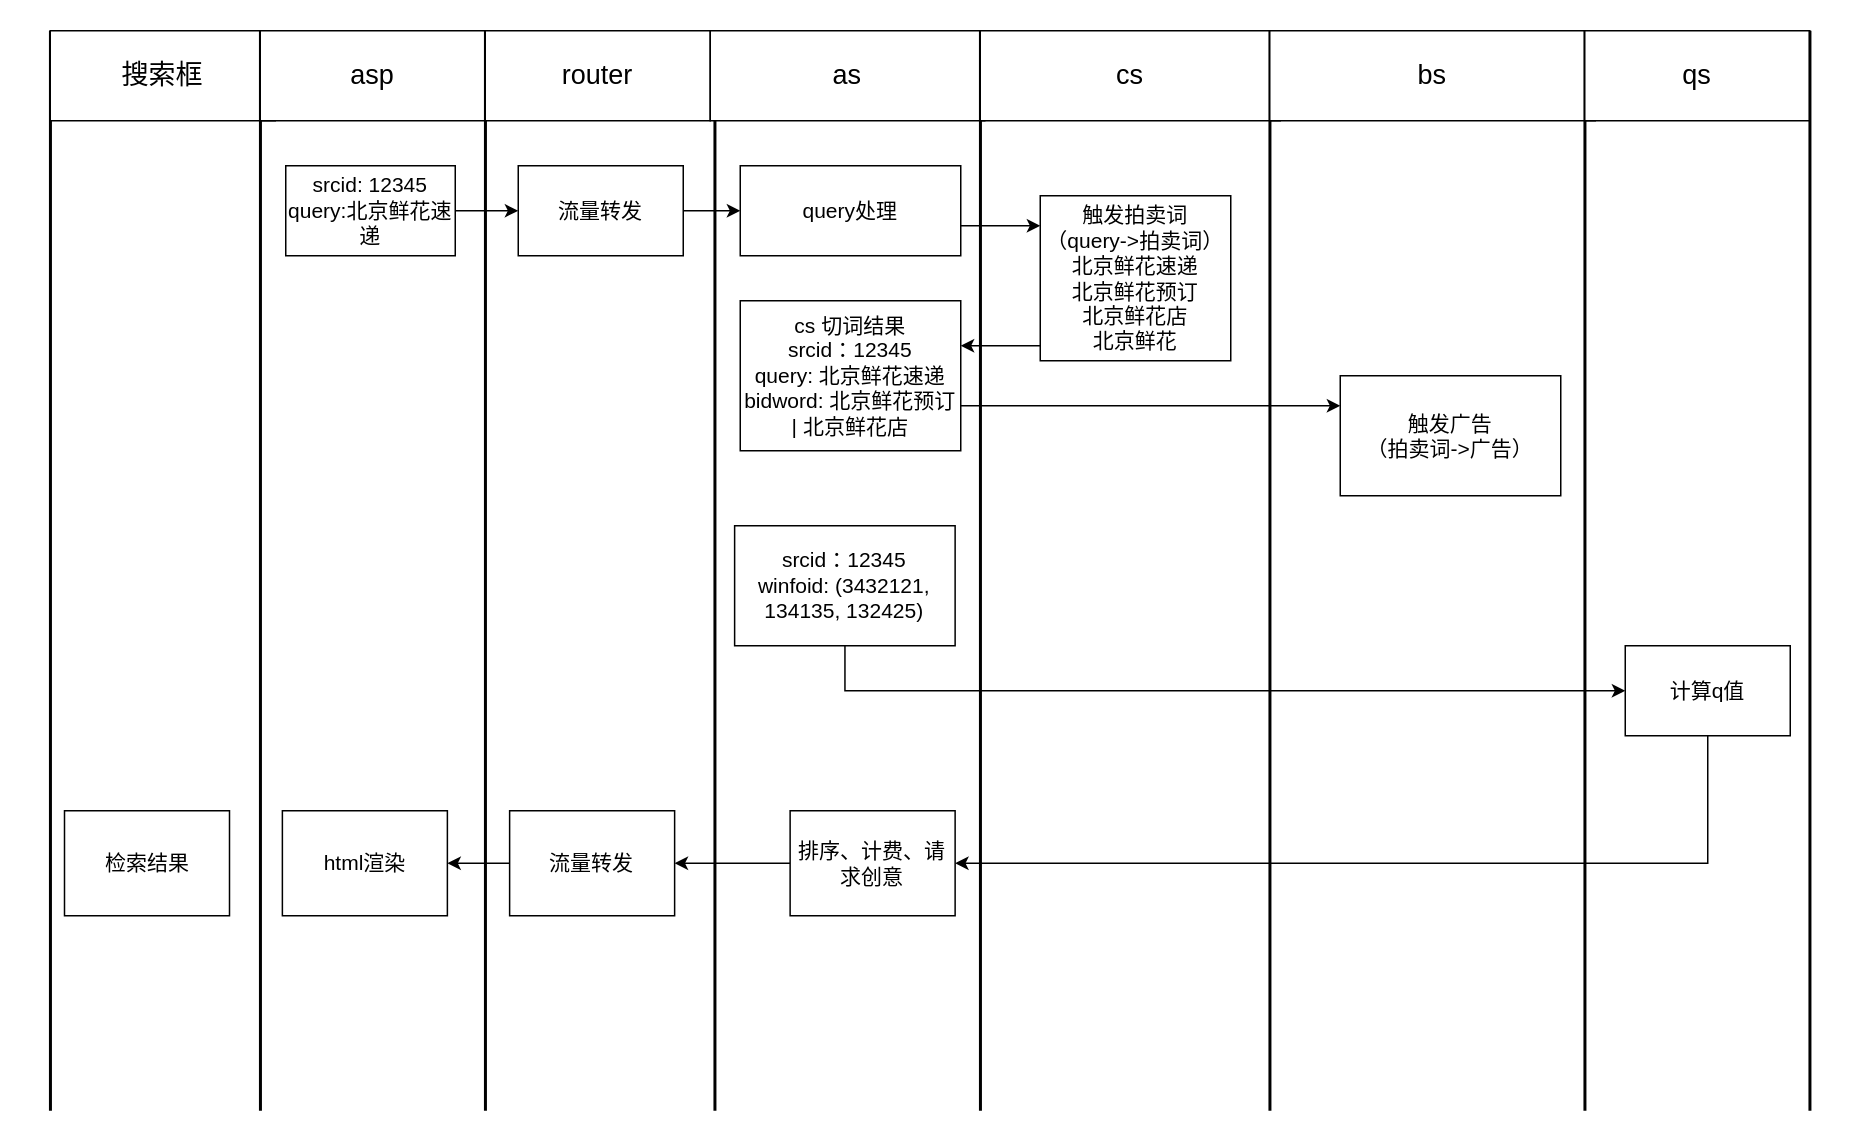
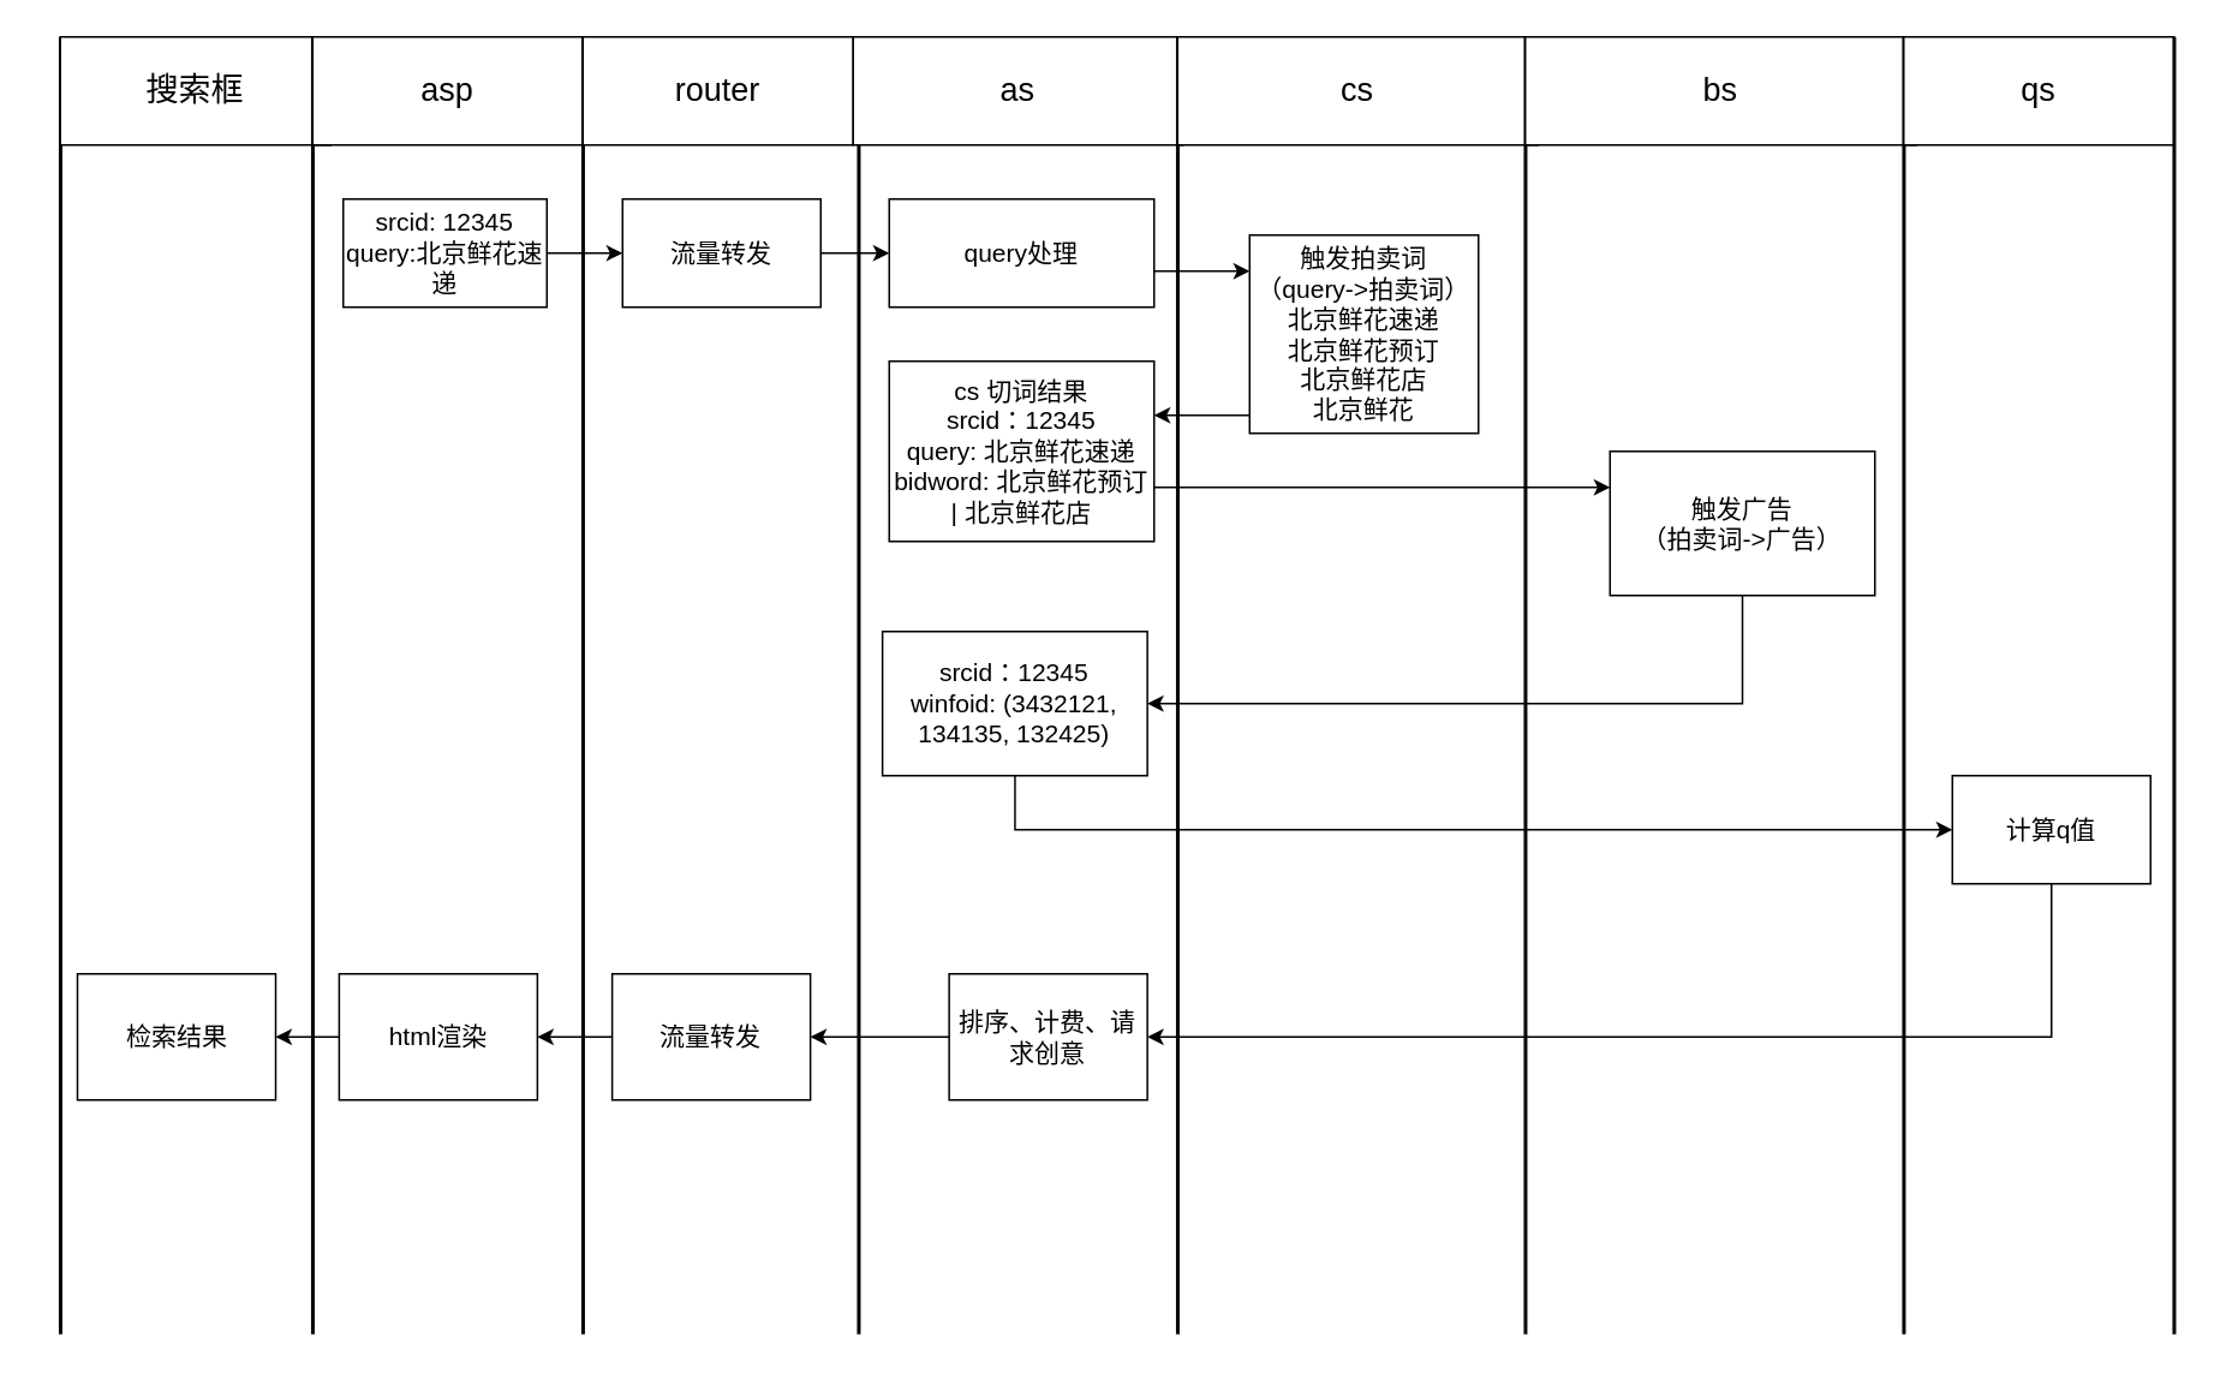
  <mxCell id="0" />
  <mxCell id="1" parent="0" />
  <mxCell id="2" value="" style="line;strokeWidth=2;direction=south;html=1;" vertex="1" parent="1"><mxGeometry x="20" y="20" width="26.25" height="720" as="geometry" /></mxCell>
  <mxCell id="3" value="&lt;font style=&quot;font-size: 18px&quot;&gt;搜索框&lt;/font&gt;" style="rounded=0;whiteSpace=wrap;html=1;" vertex="1" parent="1"><mxGeometry x="33" y="20" width="150" height="60" as="geometry" /></mxCell>
  <mxCell id="4" value="" style="line;strokeWidth=2;direction=south;html=1;" vertex="1" parent="1"><mxGeometry x="160" y="20" width="26.25" height="720" as="geometry" /></mxCell>
  <mxCell id="5" value="&lt;font style=&quot;font-size: 18px&quot;&gt;asp&lt;/font&gt;" style="rounded=0;whiteSpace=wrap;html=1;" vertex="1" parent="1"><mxGeometry x="173" y="20" width="150" height="60" as="geometry" /></mxCell>
  <mxCell id="6" value="" style="line;strokeWidth=2;direction=south;html=1;" vertex="1" parent="1"><mxGeometry x="310" y="20" width="26.25" height="720" as="geometry" /></mxCell>
  <mxCell id="7" value="&lt;font style=&quot;font-size: 18px&quot;&gt;router&lt;/font&gt;" style="rounded=0;whiteSpace=wrap;html=1;" vertex="1" parent="1"><mxGeometry x="323" y="20" width="150" height="60" as="geometry" /></mxCell>
  <mxCell id="8" value="" style="line;strokeWidth=2;direction=south;html=1;" vertex="1" parent="1"><mxGeometry x="463" y="20" width="26.25" height="720" as="geometry" /></mxCell>
  <mxCell id="9" value="&lt;font style=&quot;font-size: 18px&quot;&gt;as&lt;/font&gt;" style="rounded=0;whiteSpace=wrap;html=1;" vertex="1" parent="1"><mxGeometry x="473" y="20" width="183" height="60" as="geometry" /></mxCell>
  <mxCell id="10" value="" style="line;strokeWidth=2;direction=south;html=1;" vertex="1" parent="1"><mxGeometry x="640" y="20" width="26.25" height="720" as="geometry" /></mxCell>
  <mxCell id="11" value="&lt;font style=&quot;font-size: 18px&quot;&gt;cs&lt;/font&gt;" style="rounded=0;whiteSpace=wrap;html=1;" vertex="1" parent="1"><mxGeometry x="653" y="20" width="200" height="60" as="geometry" /></mxCell>
  <mxCell id="12" value="" style="line;strokeWidth=2;direction=south;html=1;" vertex="1" parent="1"><mxGeometry x="833" y="20" width="26.25" height="720" as="geometry" /></mxCell>
  <mxCell id="13" value="&lt;font style=&quot;font-size: 18px&quot;&gt;bs&lt;/font&gt;" style="rounded=0;whiteSpace=wrap;html=1;" vertex="1" parent="1"><mxGeometry x="846" y="20" width="217" height="60" as="geometry" /></mxCell>
  <mxCell id="14" value="" style="line;strokeWidth=2;direction=south;html=1;" vertex="1" parent="1"><mxGeometry x="1043" y="20" width="26.25" height="720" as="geometry" /></mxCell>
  <mxCell id="15" value="&lt;font style=&quot;font-size: 18px&quot;&gt;qs&lt;/font&gt;" style="rounded=0;whiteSpace=wrap;html=1;" vertex="1" parent="1"><mxGeometry x="1056" y="20" width="150" height="60" as="geometry" /></mxCell>
  <mxCell id="16" value="" style="line;strokeWidth=2;direction=south;html=1;" vertex="1" parent="1"><mxGeometry x="1193" y="20" width="26.25" height="720" as="geometry" /></mxCell>
  <mxCell id="17" value="" style="edgeStyle=orthogonalEdgeStyle;rounded=0;orthogonalLoop=1;jettySize=auto;html=1;" edge="1" parent="1" source="18" target="20"><mxGeometry relative="1" as="geometry" /></mxCell>
  <mxCell id="18" value="&lt;span style=&quot;font-size: 14px&quot;&gt;srcid: 12345&lt;br&gt;query:北京鲜花速递&lt;br&gt;&lt;/span&gt;" style="rounded=0;whiteSpace=wrap;html=1;" vertex="1" parent="1"><mxGeometry x="190" y="110" width="113" height="60" as="geometry" /></mxCell>
  <mxCell id="19" value="" style="edgeStyle=orthogonalEdgeStyle;rounded=0;orthogonalLoop=1;jettySize=auto;html=1;" edge="1" parent="1" source="20" target="22"><mxGeometry relative="1" as="geometry" /></mxCell>
  <mxCell id="20" value="&lt;font style=&quot;font-size: 14px&quot;&gt;流量转发&lt;/font&gt;" style="rounded=0;whiteSpace=wrap;html=1;" vertex="1" parent="1"><mxGeometry x="345" y="110" width="110" height="60" as="geometry" /></mxCell>
  <mxCell id="21" value="" style="edgeStyle=orthogonalEdgeStyle;rounded=0;orthogonalLoop=1;jettySize=auto;html=1;" edge="1" parent="1" source="22" target="24"><mxGeometry relative="1" as="geometry"><Array as="points"><mxPoint x="653" y="150" /><mxPoint x="653" y="150" /></Array></mxGeometry></mxCell>
  <mxCell id="22" value="&lt;span style=&quot;font-size: 14px&quot;&gt;query处理&lt;/span&gt;" style="rounded=0;whiteSpace=wrap;html=1;" vertex="1" parent="1"><mxGeometry x="493" y="110" width="147" height="60" as="geometry" /></mxCell>
  <mxCell id="23" style="edgeStyle=orthogonalEdgeStyle;rounded=0;orthogonalLoop=1;jettySize=auto;html=1;" edge="1" parent="1" source="24" target="26"><mxGeometry relative="1" as="geometry"><Array as="points"><mxPoint x="663" y="230" /><mxPoint x="663" y="230" /></Array></mxGeometry></mxCell>
  <mxCell id="24" value="&lt;span style=&quot;font-size: 14px&quot;&gt;触发拍卖词&lt;br&gt;（query-&amp;gt;拍卖词）&lt;br&gt;北京鲜花速递&lt;br&gt;北京鲜花预订&lt;br&gt;北京鲜花店&lt;br&gt;北京鲜花&lt;br&gt;&lt;/span&gt;" style="rounded=0;whiteSpace=wrap;html=1;" vertex="1" parent="1"><mxGeometry x="693" y="130" width="127" height="110" as="geometry" /></mxCell>
  <mxCell id="25" style="edgeStyle=orthogonalEdgeStyle;rounded=0;orthogonalLoop=1;jettySize=auto;html=1;" edge="1" parent="1" source="26" target="28"><mxGeometry relative="1" as="geometry"><Array as="points"><mxPoint x="783" y="270" /><mxPoint x="783" y="270" /></Array></mxGeometry></mxCell>
  <mxCell id="26" value="&lt;span style=&quot;font-size: 14px&quot;&gt;cs 切词结果&lt;br&gt;srcid：12345&lt;br&gt;query: 北京鲜花速递&lt;br&gt;bidword: 北京鲜花预订 | 北京鲜花店&lt;br&gt;&lt;/span&gt;" style="rounded=0;whiteSpace=wrap;html=1;" vertex="1" parent="1"><mxGeometry x="493" y="200" width="147" height="100" as="geometry" /></mxCell>
+ <mxCell id="27" style="edgeStyle=orthogonalEdgeStyle;rounded=0;orthogonalLoop=1;jettySize=auto;html=1;entryX=1;entryY=0.5;entryDx=0;entryDy=0;" edge="1" parent="1" source="28" target="30"><mxGeometry relative="1" as="geometry"><Array as="points"><mxPoint x="967" y="390" /><mxPoint x="640" y="390" /></Array></mxGeometry></mxCell>
  <mxCell id="28" value="&lt;span style=&quot;font-size: 14px&quot;&gt;触发广告&lt;br&gt;（拍卖词-&amp;gt;广告）&lt;br&gt;&lt;/span&gt;" style="rounded=0;whiteSpace=wrap;html=1;" vertex="1" parent="1"><mxGeometry x="893" y="250" width="147" height="80" as="geometry" /></mxCell>
  <mxCell id="29" style="edgeStyle=orthogonalEdgeStyle;rounded=0;orthogonalLoop=1;jettySize=auto;html=1;entryX=0;entryY=0.5;entryDx=0;entryDy=0;" edge="1" parent="1" source="30" target="32"><mxGeometry relative="1" as="geometry"><Array as="points"><mxPoint x="563" y="460" /></Array></mxGeometry></mxCell>
  <mxCell id="30" value="&lt;span style=&quot;font-size: 14px&quot;&gt;srcid：12345&lt;br&gt;winfoid: (3432121, 134135, 132425)&lt;br&gt;&lt;/span&gt;" style="rounded=0;whiteSpace=wrap;html=1;" vertex="1" parent="1"><mxGeometry x="489.25" y="350" width="147" height="80" as="geometry" /></mxCell>
  <mxCell id="31" style="edgeStyle=orthogonalEdgeStyle;rounded=0;orthogonalLoop=1;jettySize=auto;html=1;entryX=1;entryY=0.5;entryDx=0;entryDy=0;" edge="1" parent="1" source="32" target="34"><mxGeometry relative="1" as="geometry"><Array as="points"><mxPoint x="1138" y="575" /></Array></mxGeometry></mxCell>
  <mxCell id="32" value="&lt;span style=&quot;font-size: 14px&quot;&gt;计算q值&lt;br&gt;&lt;/span&gt;" style="rounded=0;whiteSpace=wrap;html=1;" vertex="1" parent="1"><mxGeometry x="1083" y="430" width="110" height="60" as="geometry" /></mxCell>
  <mxCell id="33" value="" style="edgeStyle=orthogonalEdgeStyle;rounded=0;orthogonalLoop=1;jettySize=auto;html=1;" edge="1" parent="1" source="34" target="36"><mxGeometry relative="1" as="geometry" /></mxCell>
  <mxCell id="34" value="&lt;span style=&quot;font-size: 14px&quot;&gt;排序、计费、请求创意&lt;br&gt;&lt;/span&gt;" style="rounded=0;whiteSpace=wrap;html=1;" vertex="1" parent="1"><mxGeometry x="526.25" y="540" width="110" height="70" as="geometry" /></mxCell>
  <mxCell id="35" value="" style="edgeStyle=orthogonalEdgeStyle;rounded=0;orthogonalLoop=1;jettySize=auto;html=1;" edge="1" parent="1" source="36" target="38"><mxGeometry relative="1" as="geometry" /></mxCell>
  <mxCell id="36" value="&lt;span style=&quot;font-size: 14px&quot;&gt;流量转发&lt;br&gt;&lt;/span&gt;" style="rounded=0;whiteSpace=wrap;html=1;" vertex="1" parent="1"><mxGeometry x="339.25" y="540" width="110" height="70" as="geometry" /></mxCell>
+ <mxCell id="37" value="" style="edgeStyle=orthogonalEdgeStyle;rounded=0;orthogonalLoop=1;jettySize=auto;html=1;" edge="1" parent="1" source="38" target="39"><mxGeometry relative="1" as="geometry" /></mxCell>
  <mxCell id="38" value="&lt;font style=&quot;font-size: 14px&quot;&gt;html渲染&lt;/font&gt;" style="rounded=0;whiteSpace=wrap;html=1;" vertex="1" parent="1"><mxGeometry x="187.75" y="540" width="110" height="70" as="geometry" /></mxCell>
  <mxCell id="39" value="&lt;font style=&quot;font-size: 14px&quot;&gt;检索结果&lt;/font&gt;" style="rounded=0;whiteSpace=wrap;html=1;" vertex="1" parent="1"><mxGeometry x="42.5" y="540" width="110" height="70" as="geometry" /></mxCell>
